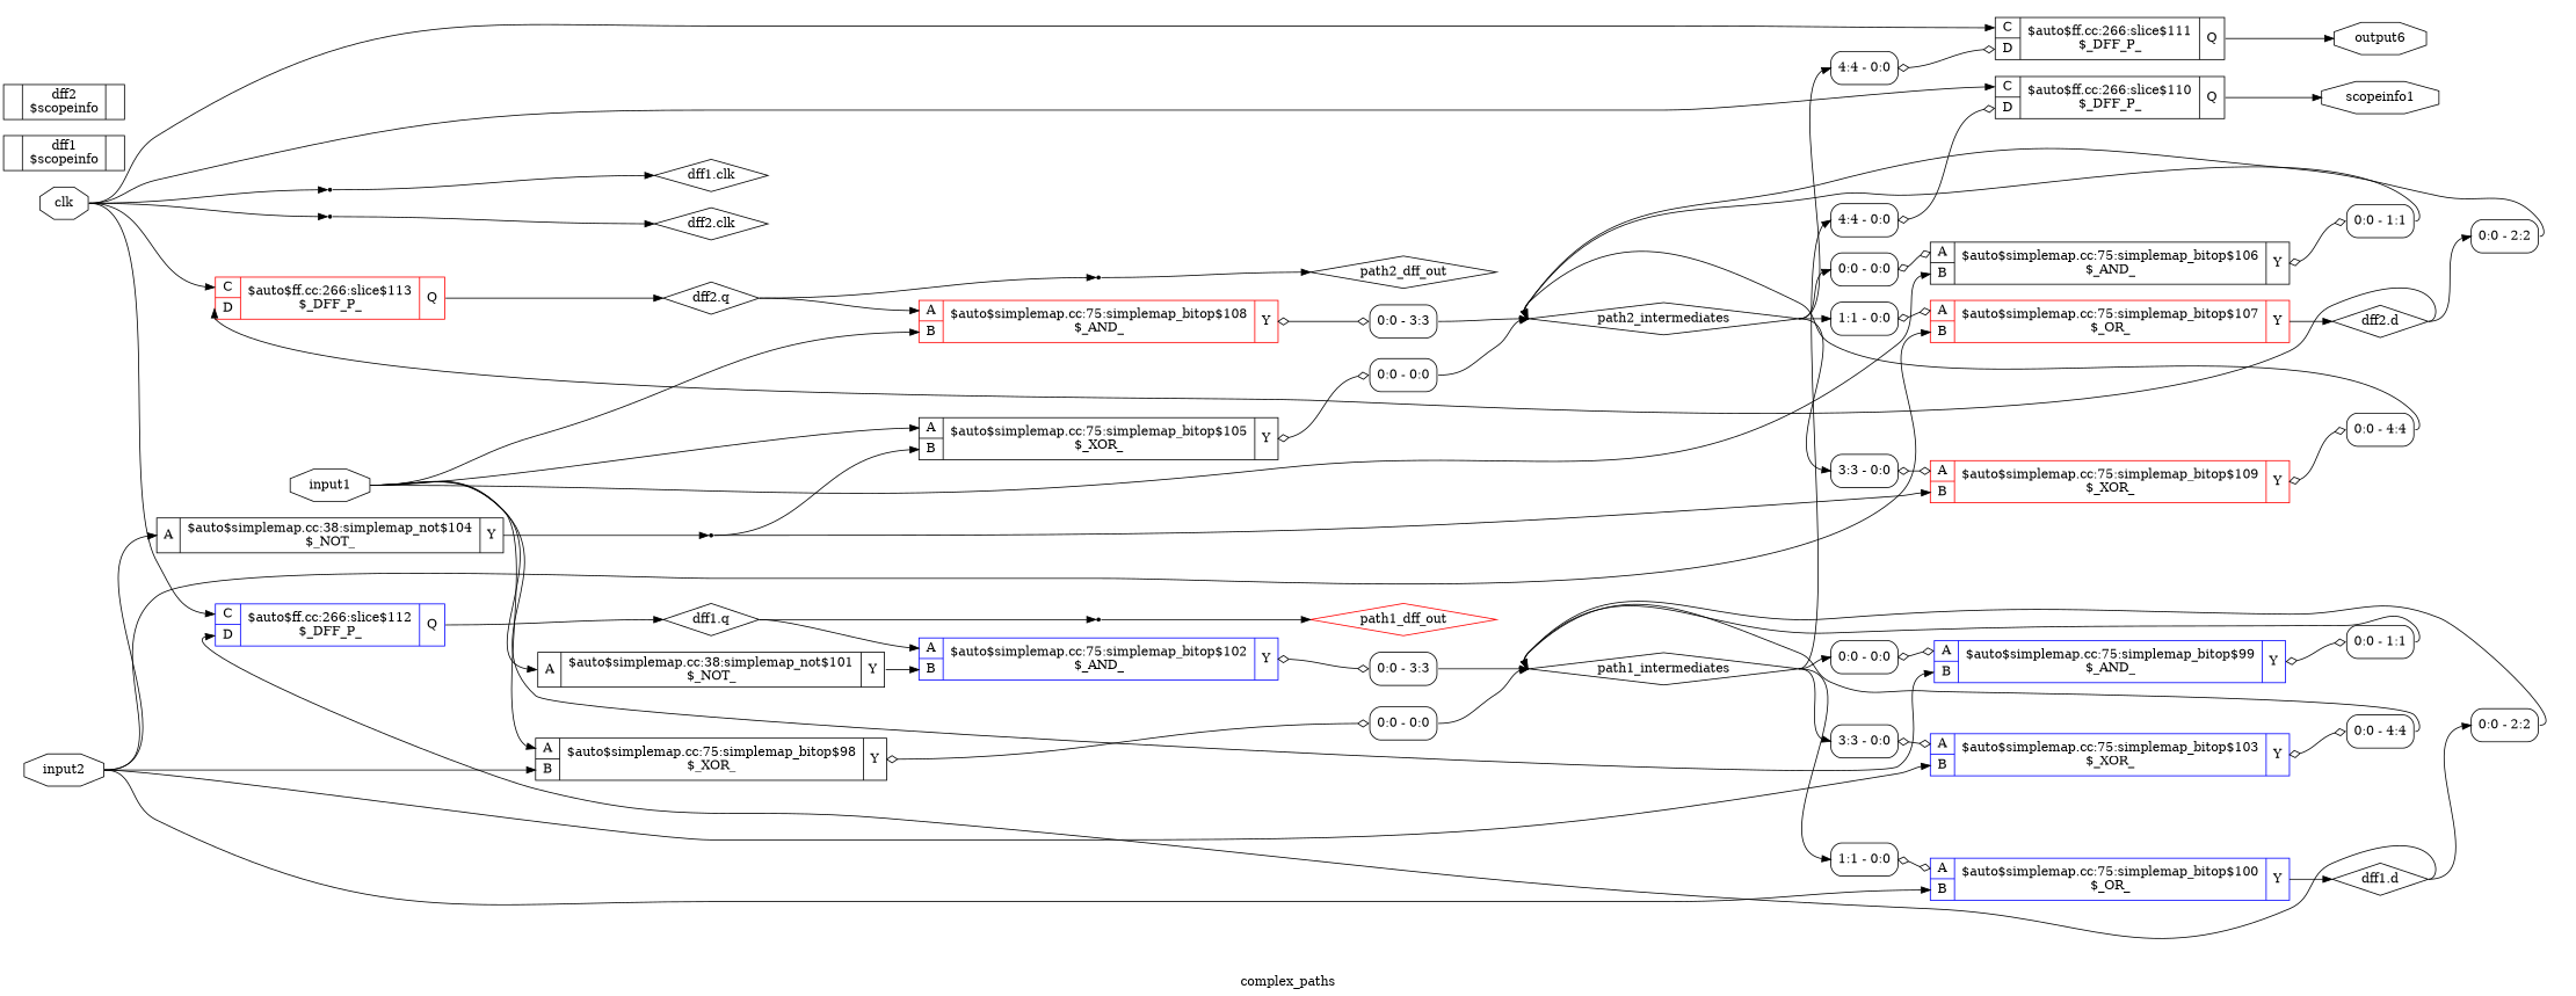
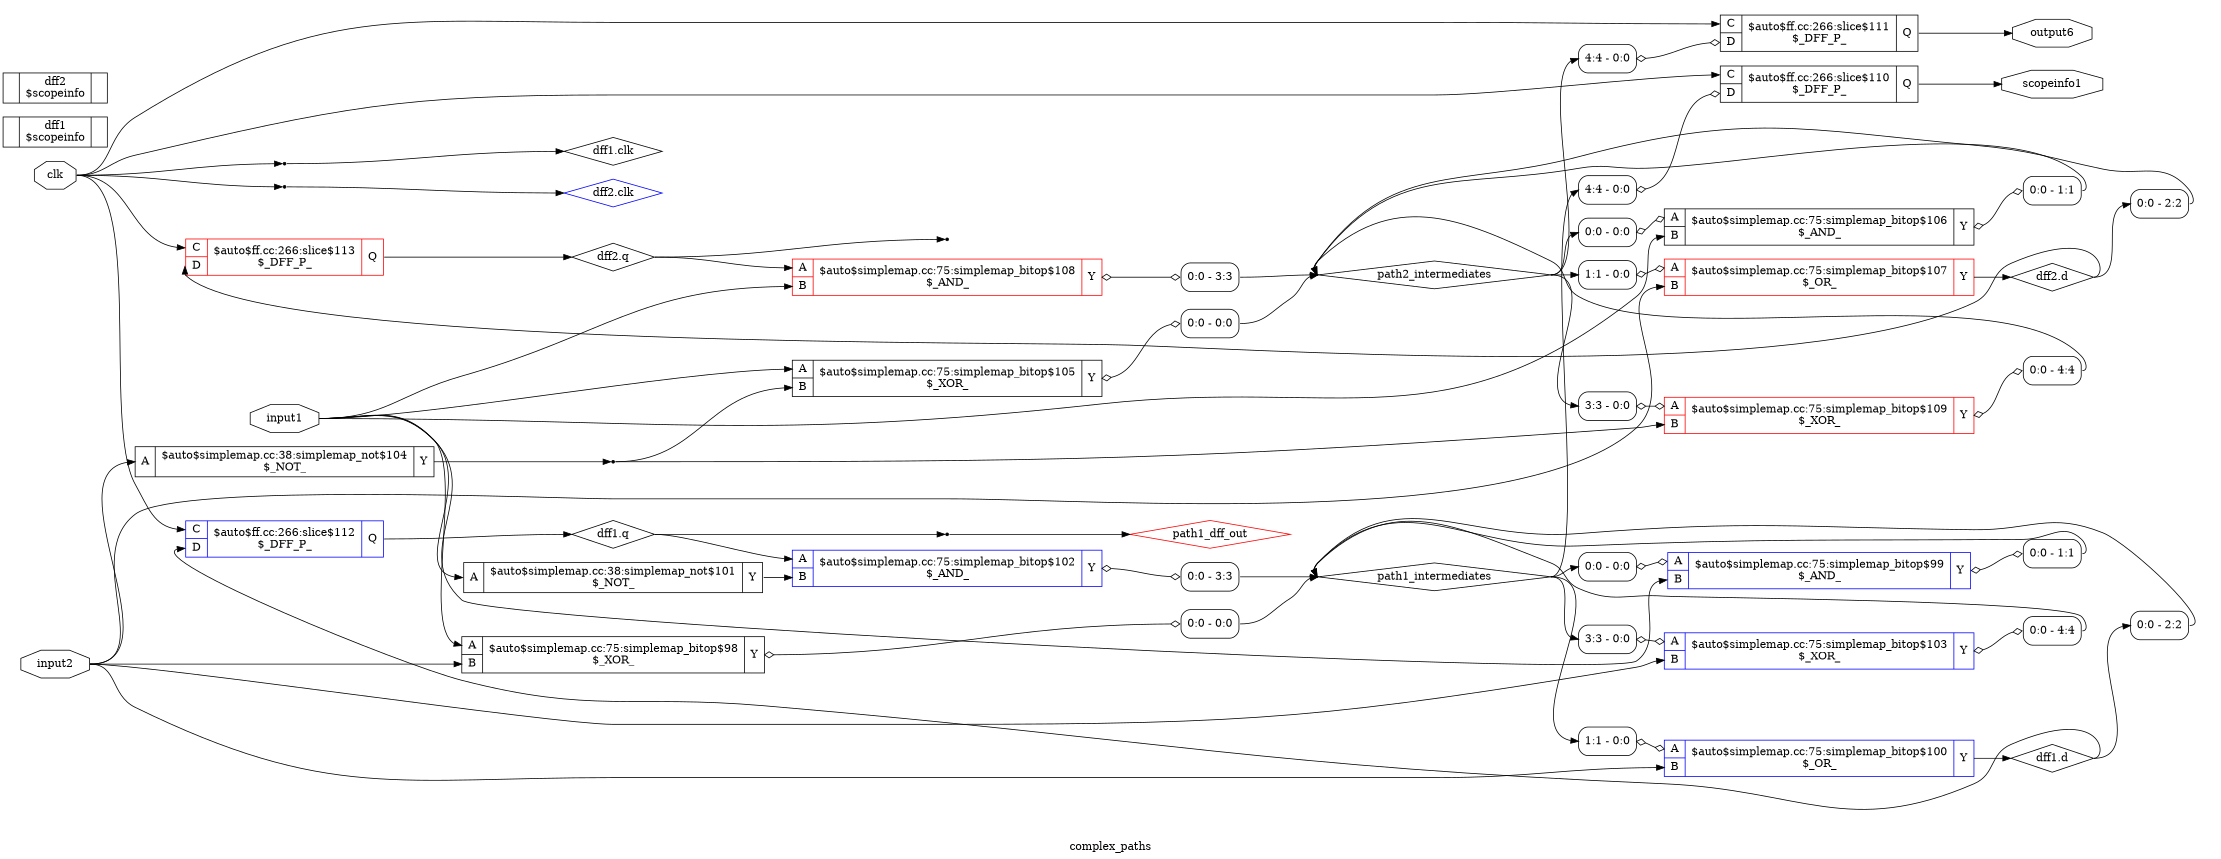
  digraph {
    label=complex_paths
    rankdir=LR
    remincross=true
    node [color=black fontcolor=black shape=record]
    edge [color=black fontcolor=black headport=w tailport=e]
    n3 [label=clk shape=octagon]
    c21 [label="{{<p18> C|<p19> D}|$auto$ff.cc:266:slice$110\n$_DFF_P_|{<p20> Q}}" color="" fontcolor=""]
    c22 [label="{{<p18> C|<p19> D}|$auto$ff.cc:266:slice$111\n$_DFF_P_|{<p20> Q}}" color="" fontcolor=""]
    c23 [color=blue label="{{<p18> C|<p19> D}|$auto$ff.cc:266:slice$112\n$_DFF_P_|{<p20> Q}}" fontcolor=""]
    c24 [color=red label="{{<p18> C|<p19> D}|$auto$ff.cc:266:slice$113\n$_DFF_P_|{<p20> Q}}" fontcolor=""]
    x16 [shape=point color="" fontcolor=""]
    x17 [shape=point color="" fontcolor=""]
    n12 [label=scopeinfo1 shape=octagon]
    n13 [label=output6 shape=octagon]
    n6 [label="dff1.q" shape=diamond]
    n9 [label="dff2.q" shape=diamond]
    n4 [label="dff1.clk" shape=diamond]
-   n7 [label="dff2.clk" shape=diamond]
+   n7 [color=blue label="dff2.clk" shape=diamond]
    n5 [label="dff1.d" shape=diamond]
    x19 [label="<s0> 0:0 - 2:2 " style=rounded]
    n15 [label=path1_intermediates shape=diamond]
    c31 [color=blue label="{{<p25> A|<p29> B}|$auto$simplemap.cc:75:simplemap_bitop$102\n$_AND_|{<p26> Y}}" fontcolor=""]
    x18 [shape=point color="" fontcolor=""]
    x3 [label="<s0> 0:0 - 3:3 " style=rounded]
    n14 [color=red label=path1_dff_out shape=diamond]
    n8 [label="dff2.d" shape=diamond]
    x21 [label="<s0> 0:0 - 2:2 " style=rounded]
    n17 [label=path2_intermediates shape=diamond]
    c36 [color=red label="{{<p25> A|<p29> B}|$auto$simplemap.cc:75:simplemap_bitop$108\n$_AND_|{<p26> Y}}" fontcolor=""]
    x20 [shape=point color="" fontcolor=""]
    x10 [label="<s0> 0:0 - 3:3 " style=rounded]
-   n16 [label=path2_dff_out shape=diamond]
    n10 [label=input1 shape=octagon]
    c27 [label="{{<p25> A}|$auto$simplemap.cc:38:simplemap_not$101\n$_NOT_|{<p26> Y}}" color="" fontcolor=""]
    c33 [label="{{<p25> A|<p29> B}|$auto$simplemap.cc:75:simplemap_bitop$105\n$_XOR_|{<p26> Y}}" color="" fontcolor=""]
    c34 [label="{{<p25> A|<p29> B}|$auto$simplemap.cc:75:simplemap_bitop$106\n$_AND_|{<p26> Y}}" color="" fontcolor=""]
    c38 [label="{{<p25> A|<p29> B}|$auto$simplemap.cc:75:simplemap_bitop$98\n$_XOR_|{<p26> Y}}" color="" fontcolor=""]
    c39 [color=blue label="{{<p25> A|<p29> B}|$auto$simplemap.cc:75:simplemap_bitop$99\n$_AND_|{<p26> Y}}" fontcolor=""]
    x6 [label="<s0> 0:0 - 0:0 " style=rounded]
    x8 [label="<s0> 0:0 - 1:1 " style=rounded]
    x13 [label="<s0> 0:0 - 0:0 " style=rounded]
    x15 [label="<s0> 0:0 - 1:1 " style=rounded]
    n11 [label=input2 shape=octagon]
    c28 [label="{{<p25> A}|$auto$simplemap.cc:38:simplemap_not$104\n$_NOT_|{<p26> Y}}" color="" fontcolor=""]
    c30 [color=blue label="{{<p25> A|<p29> B}|$auto$simplemap.cc:75:simplemap_bitop$100\n$_OR_|{<p26> Y}}" fontcolor=""]
    c32 [color=blue label="{{<p25> A|<p29> B}|$auto$simplemap.cc:75:simplemap_bitop$103\n$_XOR_|{<p26> Y}}" fontcolor=""]
    c35 [color=red label="{{<p25> A|<p29> B}|$auto$simplemap.cc:75:simplemap_bitop$107\n$_OR_|{<p26> Y}}" fontcolor=""]
    n2 [shape=point color="" fontcolor=""]
    x5 [label="<s0> 0:0 - 4:4 " style=rounded]
    x0 [label="<s0> 4:4 - 0:0 " style=rounded]
    x2 [label="<s0> 1:1 - 0:0 " style=rounded]
    x4 [label="<s0> 3:3 - 0:0 " style=rounded]
    x14 [label="<s0> 0:0 - 0:0 " style=rounded]
    x1 [label="<s0> 4:4 - 0:0 " style=rounded]
    x7 [label="<s0> 0:0 - 0:0 " style=rounded]
    x9 [label="<s0> 1:1 - 0:0 " style=rounded]
    x11 [label="<s0> 3:3 - 0:0 " style=rounded]
    c37 [color=red label="{{<p25> A|<p29> B}|$auto$simplemap.cc:75:simplemap_bitop$109\n$_XOR_|{<p26> Y}}" fontcolor=""]
    x12 [label="<s0> 0:0 - 4:4 " style=rounded]
    c40 [label="{{}|dff1\n$scopeinfo|{}}" color="" fontcolor=""]
    c41 [label="{{}|dff2\n$scopeinfo|{}}" color="" fontcolor=""]
    n3 -> c21 [headport="p18:w"]
    n3 -> c22 [headport="p18:w"]
    n3 -> c23 [headport="p18:w"]
    n3 -> c24 [headport="p18:w"]
    n3 -> x16
    n3 -> x17
    c21 -> n12 [tailport="p20:e"]
    c22 -> n13 [tailport="p20:e"]
    c23 -> n6 [tailport="p20:e"]
    c24 -> n9 [tailport="p20:e"]
    x16 -> n4
    x17 -> n7
    n6 -> c31 [headport="p25:w"]
    n6 -> x18
    n9 -> c36 [headport="p25:w"]
    n9 -> x20
    n5 -> c23 [headport="p19:w"]
    n5 -> x19
    x19 -> n15 [tailport="s0:e"]
    n15 -> x0 [headport="s0:w"]
    n15 -> x2 [headport="s0:w"]
    n15 -> x4 [headport="s0:w"]
    n15 -> x14 [headport="s0:w"]
    c31 -> x3 [arrowhead=odiamond arrowtail=odiamond dir=both tailport="p26:e"]
    x18 -> n14
    x3 -> n15 [tailport="s0:e"]
    n8 -> c24 [headport="p19:w"]
    n8 -> x21
    x21 -> n17 [tailport="s0:e"]
    n17 -> x1 [headport="s0:w"]
    n17 -> x7 [headport="s0:w"]
    n17 -> x9 [headport="s0:w"]
    n17 -> x11 [headport="s0:w"]
    c36 -> x10 [arrowhead=odiamond arrowtail=odiamond dir=both tailport="p26:e"]
-   x20 -> n16
    x10 -> n17 [tailport="s0:e"]
    n10 -> c36 [headport="p29:w"]
    n10 -> c27 [headport="p25:w"]
    n10 -> c33 [headport="p25:w"]
    n10 -> c34 [headport="p29:w"]
    n10 -> c38 [headport="p25:w"]
    n10 -> c39 [headport="p29:w"]
    c27 -> c31 [headport="p29:w" tailport="p26:e"]
    c33 -> x6 [arrowhead=odiamond arrowtail=odiamond dir=both tailport="p26:e"]
    c34 -> x8 [arrowhead=odiamond arrowtail=odiamond dir=both tailport="p26:e"]
    c38 -> x13 [arrowhead=odiamond arrowtail=odiamond dir=both tailport="p26:e"]
    c39 -> x15 [arrowhead=odiamond arrowtail=odiamond dir=both tailport="p26:e"]
    x6 -> n17 [tailport="s0:e"]
    x8 -> n17 [tailport="s0:e"]
    x13 -> n15 [tailport="s0:e"]
    x15 -> n15 [tailport="s0:e"]
    n11 -> c38 [headport="p29:w"]
    n11 -> c28 [headport="p25:w"]
    n11 -> c30 [headport="p29:w"]
    n11 -> c32 [headport="p29:w"]
    n11 -> c35 [headport="p29:w"]
    c28 -> n2 [tailport="p26:e"]
    c30 -> n5 [tailport="p26:e"]
    c32 -> x5 [arrowhead=odiamond arrowtail=odiamond dir=both tailport="p26:e"]
    c35 -> n8 [tailport="p26:e"]
    n2 -> c33 [headport="p29:w"]
    n2 -> c37 [headport="p29:w"]
    x5 -> n15 [tailport="s0:e"]
    x0 -> c21 [arrowhead=odiamond arrowtail=odiamond dir=both headport="p19:w"]
    x2 -> c30 [arrowhead=odiamond arrowtail=odiamond dir=both headport="p25:w"]
    x4 -> c32 [arrowhead=odiamond arrowtail=odiamond dir=both headport="p25:w"]
    x14 -> c39 [arrowhead=odiamond arrowtail=odiamond dir=both headport="p25:w"]
    x1 -> c22 [arrowhead=odiamond arrowtail=odiamond dir=both headport="p19:w"]
    x7 -> c34 [arrowhead=odiamond arrowtail=odiamond dir=both headport="p25:w"]
    x9 -> c35 [arrowhead=odiamond arrowtail=odiamond dir=both headport="p25:w"]
    x11 -> c37 [arrowhead=odiamond arrowtail=odiamond dir=both headport="p25:w"]
    c37 -> x12 [arrowhead=odiamond arrowtail=odiamond dir=both tailport="p26:e"]
    x12 -> n17 [tailport="s0:e"]
  }
